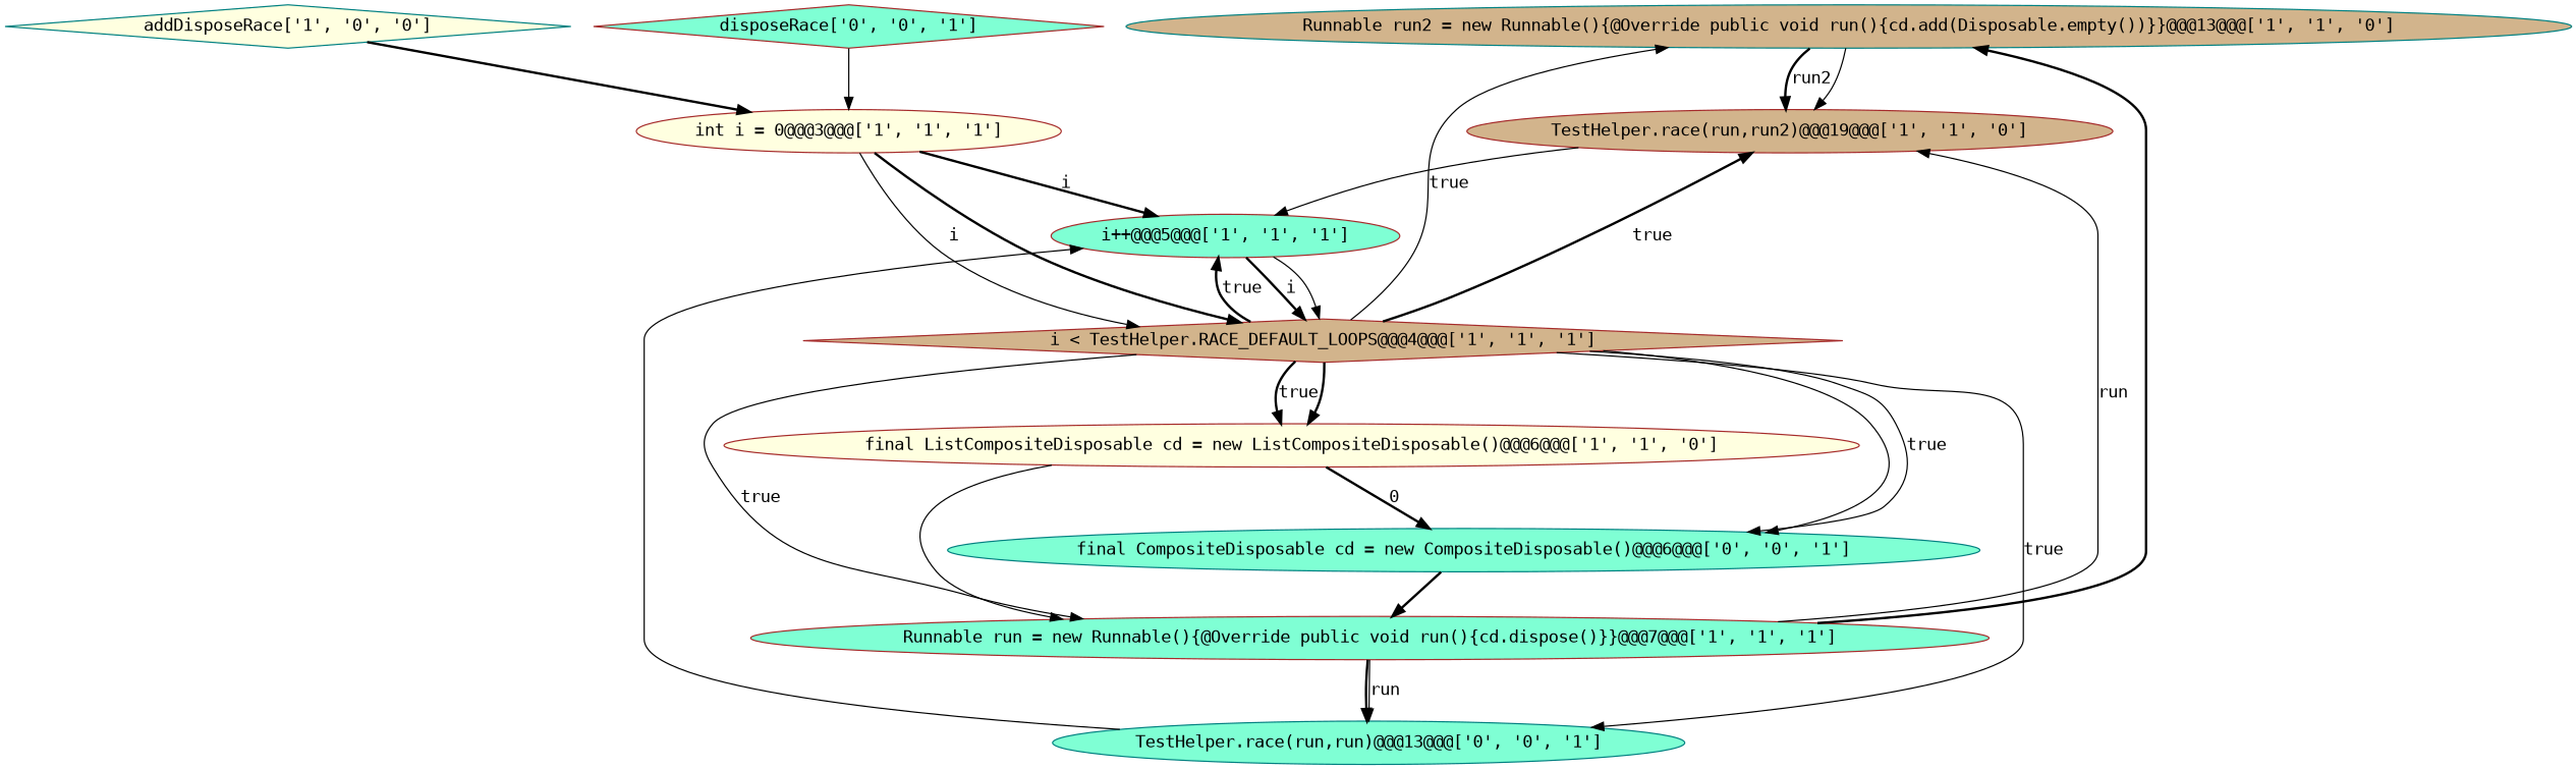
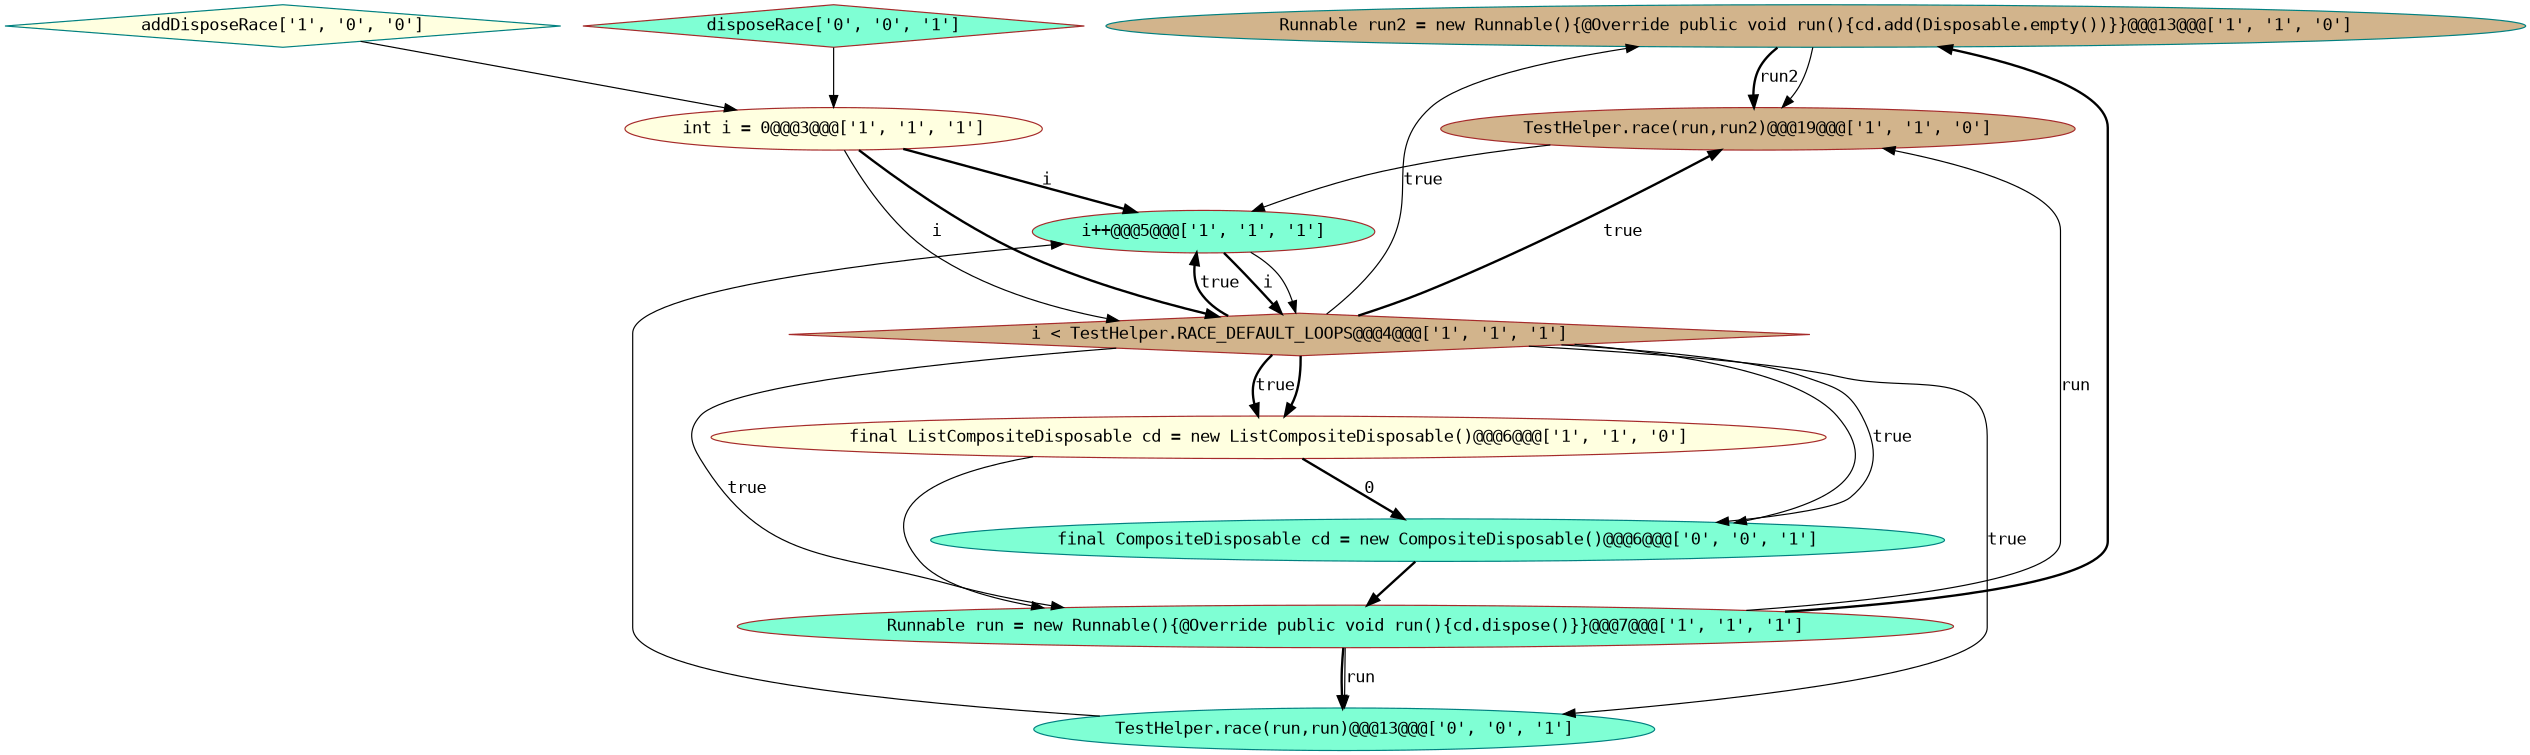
  digraph {
    fontname="DejaVu Sans Mono"
    node [color=brown fillcolor=aquamarine fontname="DejaVu Sans Mono" shape=ellipse style=filled]
    edge [fontname="DejaVu Sans Mono" style=solid]
    n1 [color=teal fillcolor=tan label="Runnable run2 = new Runnable(){@Override public void run(){cd.add(Disposable.empty())}}@@@13@@@['1', '1', '0']"]
    n2 [fillcolor=tan label="TestHelper.race(run,run2)@@@19@@@['1', '1', '0']"]
    n3 [label="i++@@@5@@@['1', '1', '1']"]
    n4 [color=teal label="TestHelper.race(run,run)@@@13@@@['0', '0', '1']"]
    n5 [fillcolor=tan label="i < TestHelper.RACE_DEFAULT_LOOPS@@@4@@@['1', '1', '1']" shape=diamond]
    n6 [fillcolor=lightyellow label="int i = 0@@@3@@@['1', '1', '1']"]
    n7 [color=teal label="final CompositeDisposable cd = new CompositeDisposable()@@@6@@@['0', '0', '1']"]
    n8 [label="Runnable run = new Runnable(){@Override public void run(){cd.dispose()}}@@@7@@@['1', '1', '1']"]
    n9 [fillcolor=lightyellow label="final ListCompositeDisposable cd = new ListCompositeDisposable()@@@6@@@['1', '1', '0']"]
    n10 [label="disposeRace['0', '0', '1']" shape=diamond]
    n11 [color=teal fillcolor=lightyellow label="addDisposeRace['1', '0', '0']" shape=diamond]
    n1 -> n2 [label=run2 style=bold]
    n1 -> n2
    n2 -> n3
    n3 -> n5 [label=i style=bold]
    n3 -> n5
    n4 -> n3
    n5 -> n1 [label=true]
    n5 -> n2 [label=true style=bold]
    n5 -> n3 [label=true style=bold]
    n5 -> n4 [label=true]
    n5 -> n7
    n5 -> n7 [label=true]
    n5 -> n8 [label=true]
    n5 -> n9 [label=true style=bold]
    n5 -> n9 [style=bold]
    n6 -> n3 [label=i style=bold]
    n6 -> n5 [style=bold]
    n6 -> n5 [label=i]
    n7 -> n8 [style=bold]
    n8 -> n1 [style=bold]
    n8 -> n2 [label=run]
    n8 -> n4 [label=run]
    n8 -> n4 [style=bold]
    n9 -> n7 [label=0 style=bold]
    n9 -> n8
    n10 -> n6
-   n11 -> n6 [style=bold]
+   n11 -> n6
  }
